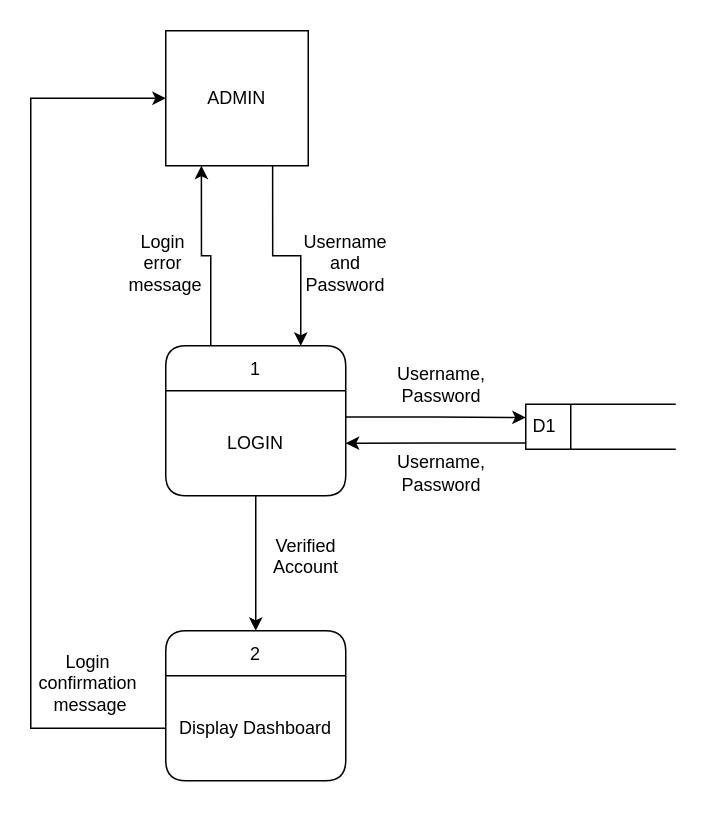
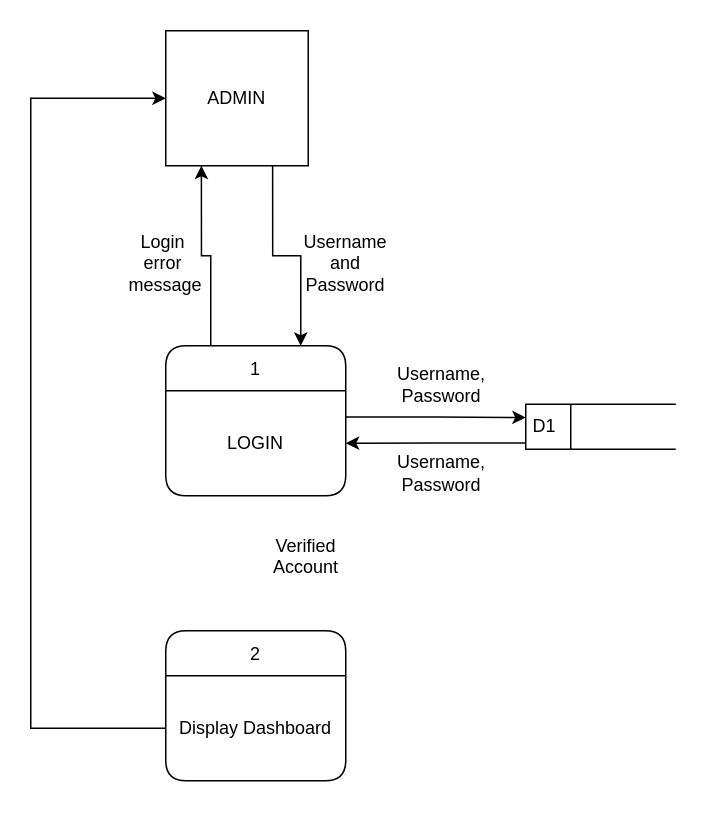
  <mxCell id="0" />
  <mxCell id="1" parent="0" />
  <mxCell id="2" style="edgeStyle=orthogonalEdgeStyle;rounded=0;orthogonalLoop=1;jettySize=auto;html=1;exitX=0.25;exitY=0;exitDx=0;exitDy=0;entryX=0.25;entryY=1;entryDx=0;entryDy=0;" parent="1" source="3" target="6" edge="1"><mxGeometry relative="1" as="geometry" /></mxCell>
  <mxCell id="3" value="1" style="swimlane;fontStyle=0;childLayout=stackLayout;horizontal=1;startSize=30;fillColor=#ffffff;horizontalStack=0;resizeParent=1;resizeParentMax=0;resizeLast=0;collapsible=0;marginBottom=0;swimlaneFillColor=#ffffff;rounded=1;" parent="1" vertex="1"><mxGeometry x="110" y="230" width="120" height="100" as="geometry" /></mxCell>
  <mxCell id="4" value="LOGIN" style="text;html=1;align=center;verticalAlign=middle;whiteSpace=wrap;rounded=0;" parent="3" vertex="1"><mxGeometry y="30" width="120" height="70" as="geometry" /></mxCell>
  <mxCell id="5" style="edgeStyle=orthogonalEdgeStyle;rounded=0;orthogonalLoop=1;jettySize=auto;html=1;exitX=0.75;exitY=1;exitDx=0;exitDy=0;entryX=0.75;entryY=0;entryDx=0;entryDy=0;" parent="1" source="6" target="3" edge="1"><mxGeometry relative="1" as="geometry" /></mxCell>
  <mxCell id="6" value="ADMIN" style="html=1;dashed=0;whiteSpace=wrap;" parent="1" vertex="1"><mxGeometry x="110" y="20" width="95" height="90" as="geometry" /></mxCell>
  <mxCell id="7" value="Username&lt;div&gt;and&lt;br&gt;Password&lt;/div&gt;" style="text;html=1;align=center;verticalAlign=middle;whiteSpace=wrap;rounded=0;" parent="1" vertex="1"><mxGeometry x="200" y="150" width="60" height="50" as="geometry" /></mxCell>
  <mxCell id="8" value="Login&amp;nbsp;&lt;div&gt;error&amp;nbsp;&lt;/div&gt;&lt;div&gt;message&lt;/div&gt;" style="text;html=1;align=center;verticalAlign=middle;whiteSpace=wrap;rounded=0;" parent="1" vertex="1"><mxGeometry x="80" y="150" width="60" height="50" as="geometry" /></mxCell>
  <mxCell id="9" style="edgeStyle=orthogonalEdgeStyle;rounded=0;orthogonalLoop=1;jettySize=auto;html=1;entryX=1;entryY=0.5;entryDx=0;entryDy=0;exitX=-0.002;exitY=0.86;exitDx=0;exitDy=0;exitPerimeter=0;" parent="1" source="10" target="4" edge="1"><mxGeometry relative="1" as="geometry" /></mxCell>
  <mxCell id="10" value="D1" style="html=1;dashed=0;whiteSpace=wrap;shape=mxgraph.dfd.dataStoreID;align=left;spacingLeft=3;points=[[0,0],[0.5,0],[1,0],[0,0.5],[1,0.5],[0,1],[0.5,1],[1,1]];" parent="1" vertex="1"><mxGeometry x="350" y="269" width="100" height="30" as="geometry" /></mxCell>
  <mxCell id="11" style="edgeStyle=orthogonalEdgeStyle;rounded=0;orthogonalLoop=1;jettySize=auto;html=1;exitX=1;exitY=0.25;exitDx=0;exitDy=0;entryX=0;entryY=0.294;entryDx=0;entryDy=0;entryPerimeter=0;" parent="1" source="4" target="10" edge="1"><mxGeometry relative="1" as="geometry"><mxPoint x="330" y="277.556" as="targetPoint" /></mxGeometry></mxCell>
  <mxCell id="12" value="2" style="swimlane;fontStyle=0;childLayout=stackLayout;horizontal=1;startSize=30;fillColor=#ffffff;horizontalStack=0;resizeParent=1;resizeParentMax=0;resizeLast=0;collapsible=0;marginBottom=0;swimlaneFillColor=#ffffff;rounded=1;" parent="1" vertex="1"><mxGeometry x="110" y="420" width="120" height="100" as="geometry" /></mxCell>
  <mxCell id="13" value="Display Dashboard" style="text;html=1;align=center;verticalAlign=middle;whiteSpace=wrap;rounded=0;" parent="12" vertex="1"><mxGeometry y="30" width="120" height="70" as="geometry" /></mxCell>
- <mxCell id="14" style="edgeStyle=orthogonalEdgeStyle;rounded=0;orthogonalLoop=1;jettySize=auto;html=1;" parent="1" source="4" target="12" edge="1"><mxGeometry relative="1" as="geometry" /></mxCell>
  <mxCell id="15" value="&lt;div style=&quot;text-align: center;&quot;&gt;&lt;span style=&quot;background-color: initial;&quot;&gt;Verified&lt;br&gt;&lt;/span&gt;&lt;/div&gt;&lt;div style=&quot;text-align: center;&quot;&gt;&lt;span style=&quot;background-color: initial;&quot;&gt;Account&lt;/span&gt;&lt;/div&gt;" style="text;whiteSpace=wrap;html=1;" parent="1" vertex="1"><mxGeometry x="180" y="350" width="50" height="40" as="geometry" /></mxCell>
  <mxCell id="16" style="edgeStyle=orthogonalEdgeStyle;rounded=0;orthogonalLoop=1;jettySize=auto;html=1;entryX=0;entryY=0.5;entryDx=0;entryDy=0;" parent="1" source="13" target="6" edge="1"><mxGeometry relative="1" as="geometry"><Array as="points"><mxPoint x="20" y="485" /><mxPoint x="20" y="65" /></Array></mxGeometry></mxCell>
- <mxCell id="17" value="Login&amp;nbsp;&lt;div&gt;confirmation&amp;nbsp;&lt;/div&gt;&lt;div&gt;message&lt;/div&gt;" style="text;html=1;align=center;verticalAlign=middle;whiteSpace=wrap;rounded=0;" parent="1" vertex="1"><mxGeometry x="20" y="430" width="80" height="50" as="geometry" /></mxCell>
  <mxCell id="18" value="Username,&lt;div&gt;Password&lt;/div&gt;" style="text;html=1;align=center;verticalAlign=middle;whiteSpace=wrap;rounded=0;" parent="1" vertex="1"><mxGeometry x="239" y="231" width="110" height="50" as="geometry" /></mxCell>
  <mxCell id="19" value="Username,&lt;div&gt;Password&lt;/div&gt;" style="text;html=1;align=center;verticalAlign=middle;whiteSpace=wrap;rounded=0;" parent="1" vertex="1"><mxGeometry x="239" y="290" width="110" height="50" as="geometry" /></mxCell>
